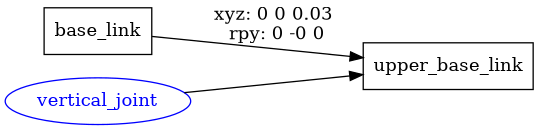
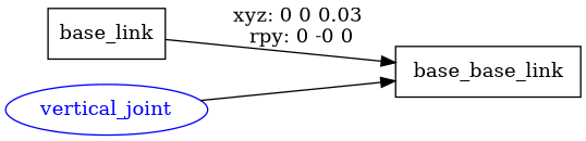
  digraph {
    rankdir=LR
    node [shape=box]
    n1 [label=base_link]
-   n2 [label=upper_base_link]
+   n2 [label=base_base_link]
    vertical_joint [color=blue fontcolor=blue shape=ellipse]
    n1 -> n2 [label="xyz: 0 0 0.03 \nrpy: 0 -0 0"]
    vertical_joint -> n2
  }
